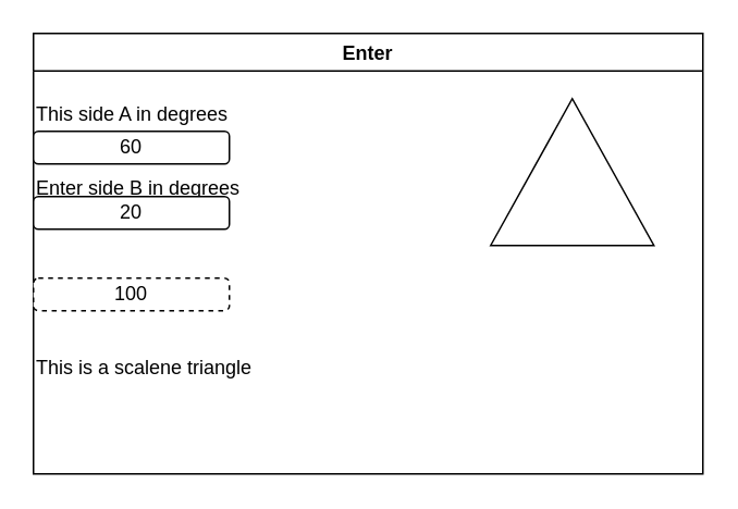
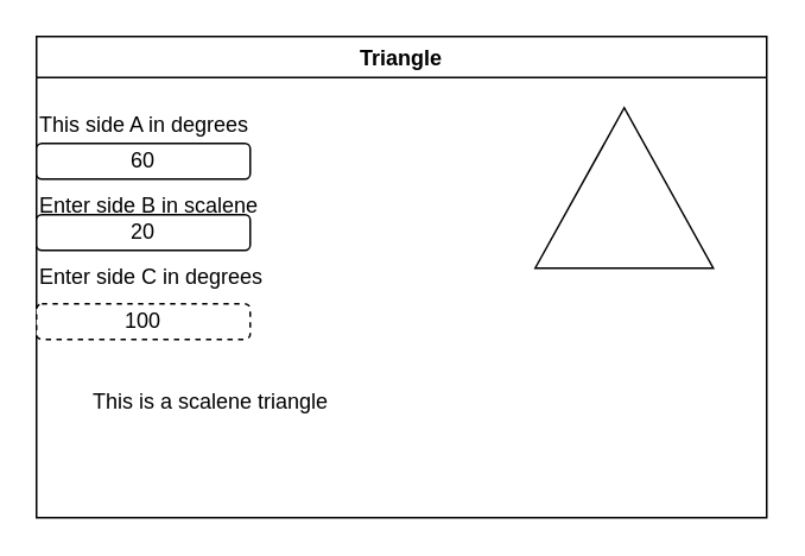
  <mxCell id="0" />
  <mxCell id="1" parent="0" />
- <mxCell id="2" value="Enter" style="swimlane;" vertex="1" parent="1"><mxGeometry x="20" y="20" width="410" height="270" as="geometry" /></mxCell>
+ <mxCell id="2" value="Triangle" style="swimlane;" vertex="1" parent="1"><mxGeometry x="20" y="20" width="410" height="270" as="geometry" /></mxCell>
  <mxCell id="3" value="This side A in degrees" style="text;html=1;strokeColor=none;fillColor=none;align=left;verticalAlign=middle;whiteSpace=wrap;rounded=0;" vertex="1" parent="2"><mxGeometry y="35" width="150" height="30" as="geometry" /></mxCell>
  <mxCell id="4" value="" style="triangle;whiteSpace=wrap;html=1;rotation=-90;" vertex="1" parent="2"><mxGeometry x="285" y="35" width="90" height="100" as="geometry" /></mxCell>
- <mxCell id="5" value="Enter side B in degrees" style="text;html=1;strokeColor=none;fillColor=none;align=left;verticalAlign=middle;whiteSpace=wrap;rounded=0;" vertex="1" parent="2"><mxGeometry y="80" width="150" height="30" as="geometry" /></mxCell>
+ <mxCell id="5" value="Enter side B in scalene" style="text;html=1;strokeColor=none;fillColor=none;align=left;verticalAlign=middle;whiteSpace=wrap;rounded=0;" vertex="1" parent="2"><mxGeometry y="80" width="150" height="30" as="geometry" /></mxCell>
+ <mxCell id="6" value="Enter side C in degrees" style="text;html=1;strokeColor=none;fillColor=none;align=left;verticalAlign=middle;whiteSpace=wrap;rounded=0;" vertex="1" parent="2"><mxGeometry y="120" width="150" height="30" as="geometry" /></mxCell>
  <mxCell id="7" value="100" style="rounded=1;whiteSpace=wrap;html=1;dashed=1;" vertex="1" parent="2"><mxGeometry y="150" width="120" height="20" as="geometry" /></mxCell>
  <mxCell id="8" value="20" style="rounded=1;whiteSpace=wrap;html=1;" vertex="1" parent="2"><mxGeometry y="100" width="120" height="20" as="geometry" /></mxCell>
  <mxCell id="9" value="60" style="rounded=1;whiteSpace=wrap;html=1;" vertex="1" parent="2"><mxGeometry y="60" width="120" height="20" as="geometry" /></mxCell>
- <mxCell id="10" value="This is a scalene triangle" style="text;html=1;strokeColor=none;fillColor=none;align=left;verticalAlign=middle;whiteSpace=wrap;rounded=0;" vertex="1" parent="2"><mxGeometry y="190" width="160" height="30" as="geometry" /></mxCell>
+ <mxCell id="10" value="This is a scalene triangle" style="text;html=1;strokeColor=none;fillColor=none;align=left;verticalAlign=middle;whiteSpace=wrap;rounded=0;" vertex="1" parent="2"><mxGeometry x="30" y="190" width="160" height="30" as="geometry" /></mxCell>
